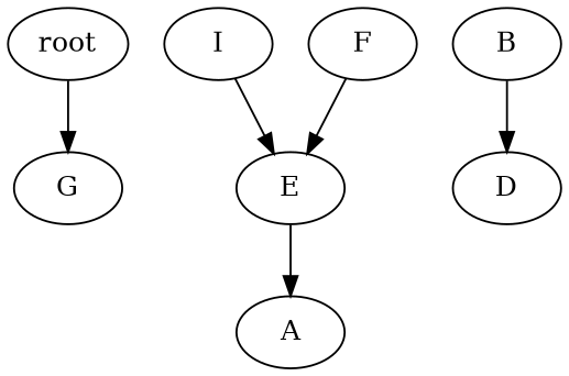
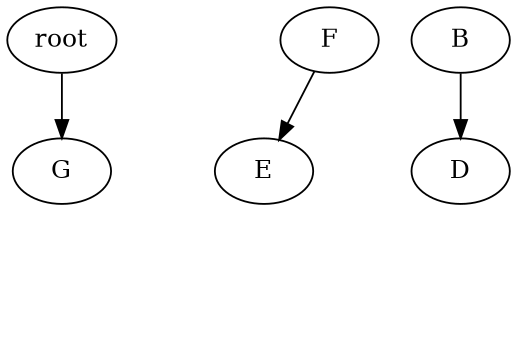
  digraph {
    n1 [label=root]
    n2 [label=G]
-   n3 [label=I]
    n4 [label=E]
-   n5 [label=A]
    n6 [label=B]
    n7 [label=D]
    n8 [label=F]
    n1 -> n2
-   n3 -> n4
-   n4 -> n5
    n6 -> n7
    n8 -> n4
  }
